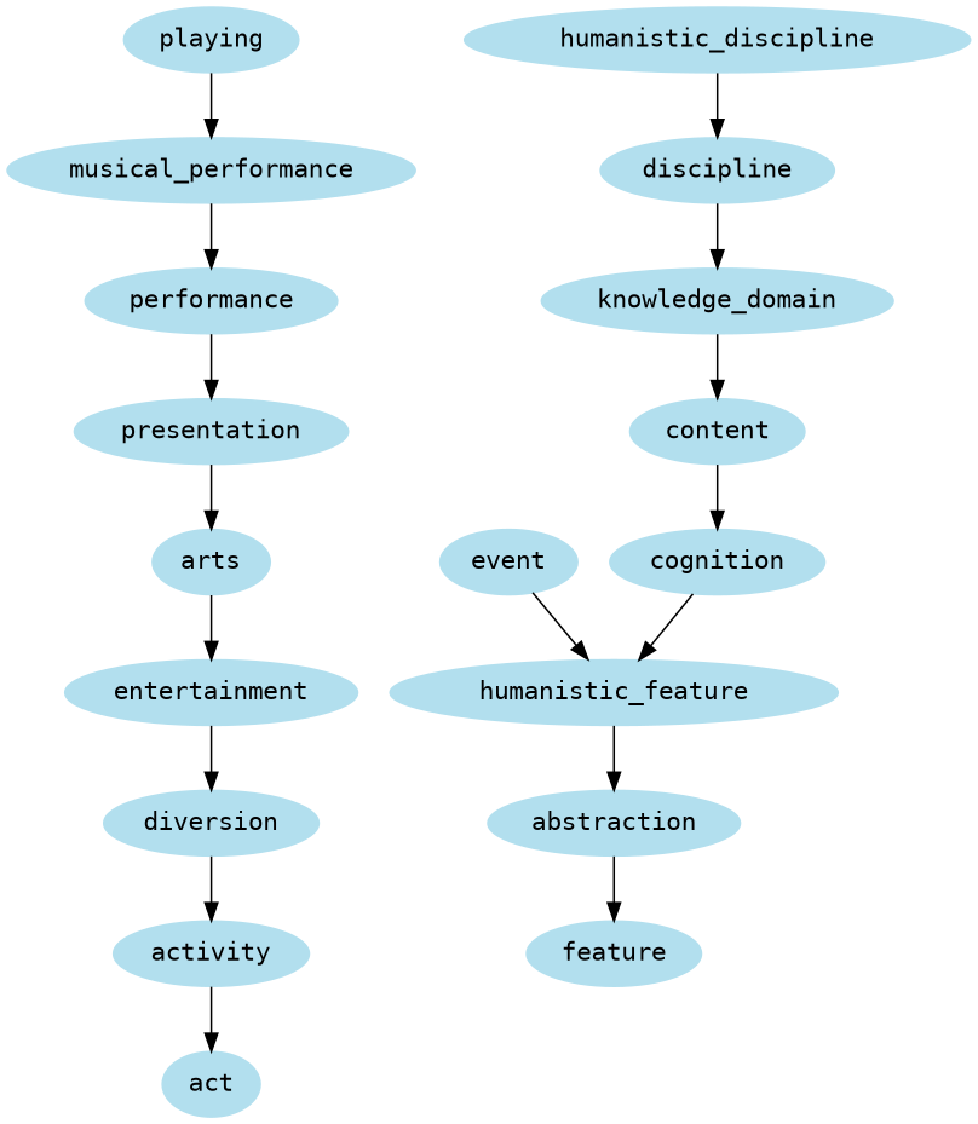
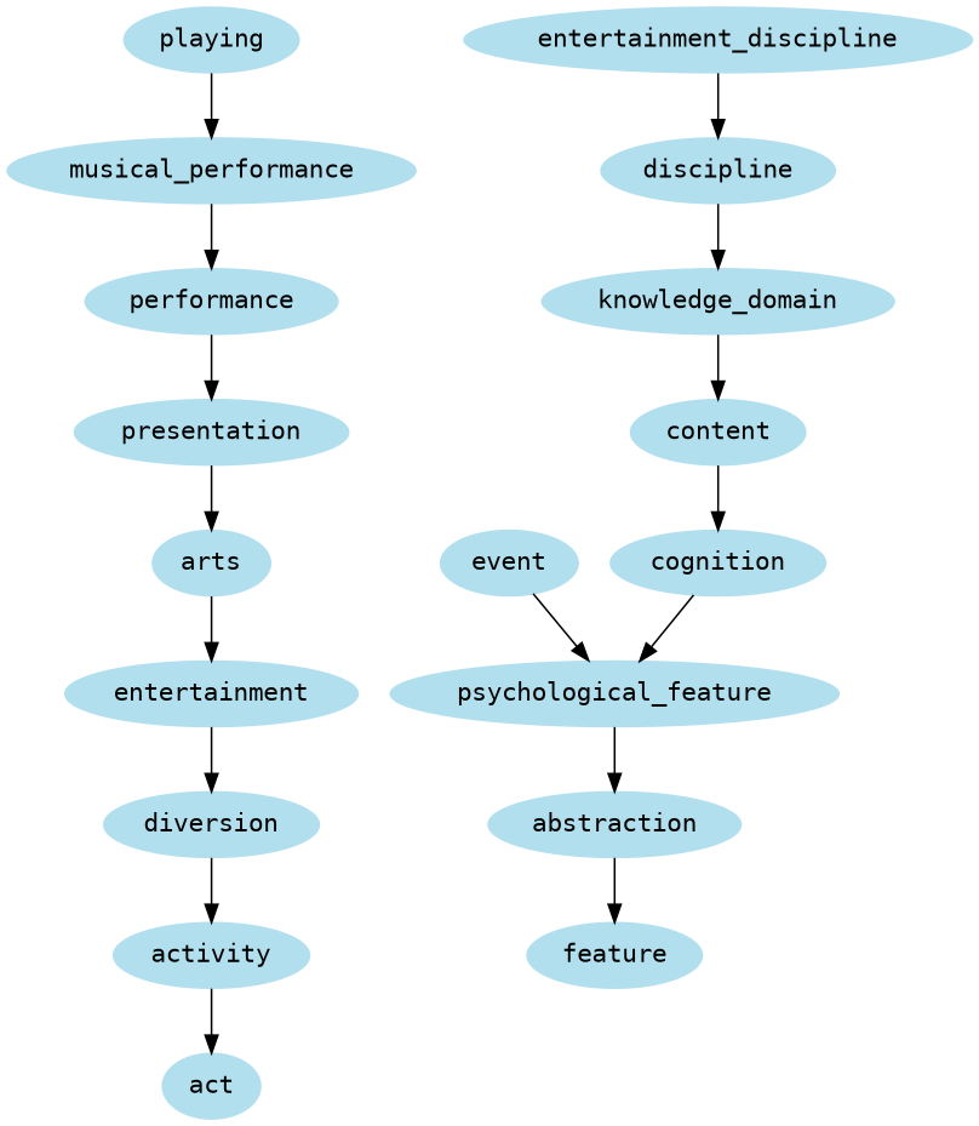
  digraph {
    fontname="DejaVu Sans Mono"
    node [color=lightblue2 fontname="DejaVu Sans Mono" style=filled]
    edge [fontname="DejaVu Sans Mono"]
    playing
    musical_performance
    performance
    presentation
    n5 [label=arts]
    entertainment
    diversion
    activity
    act
    event
-   psychological_feature [label=humanistic_feature]
+   psychological_feature
    abstraction
    n13 [label=feature]
-   humanistic_discipline
+   humanistic_discipline [label=entertainment_discipline]
    discipline
    knowledge_domain
    content
    cognition
    playing -> musical_performance
    musical_performance -> performance
    performance -> presentation
    presentation -> n5
    n5 -> entertainment
    entertainment -> diversion
    diversion -> activity
    activity -> act
    event -> psychological_feature
    psychological_feature -> abstraction
    abstraction -> n13
    humanistic_discipline -> discipline
    discipline -> knowledge_domain
    knowledge_domain -> content
    content -> cognition
    cognition -> psychological_feature
  }
